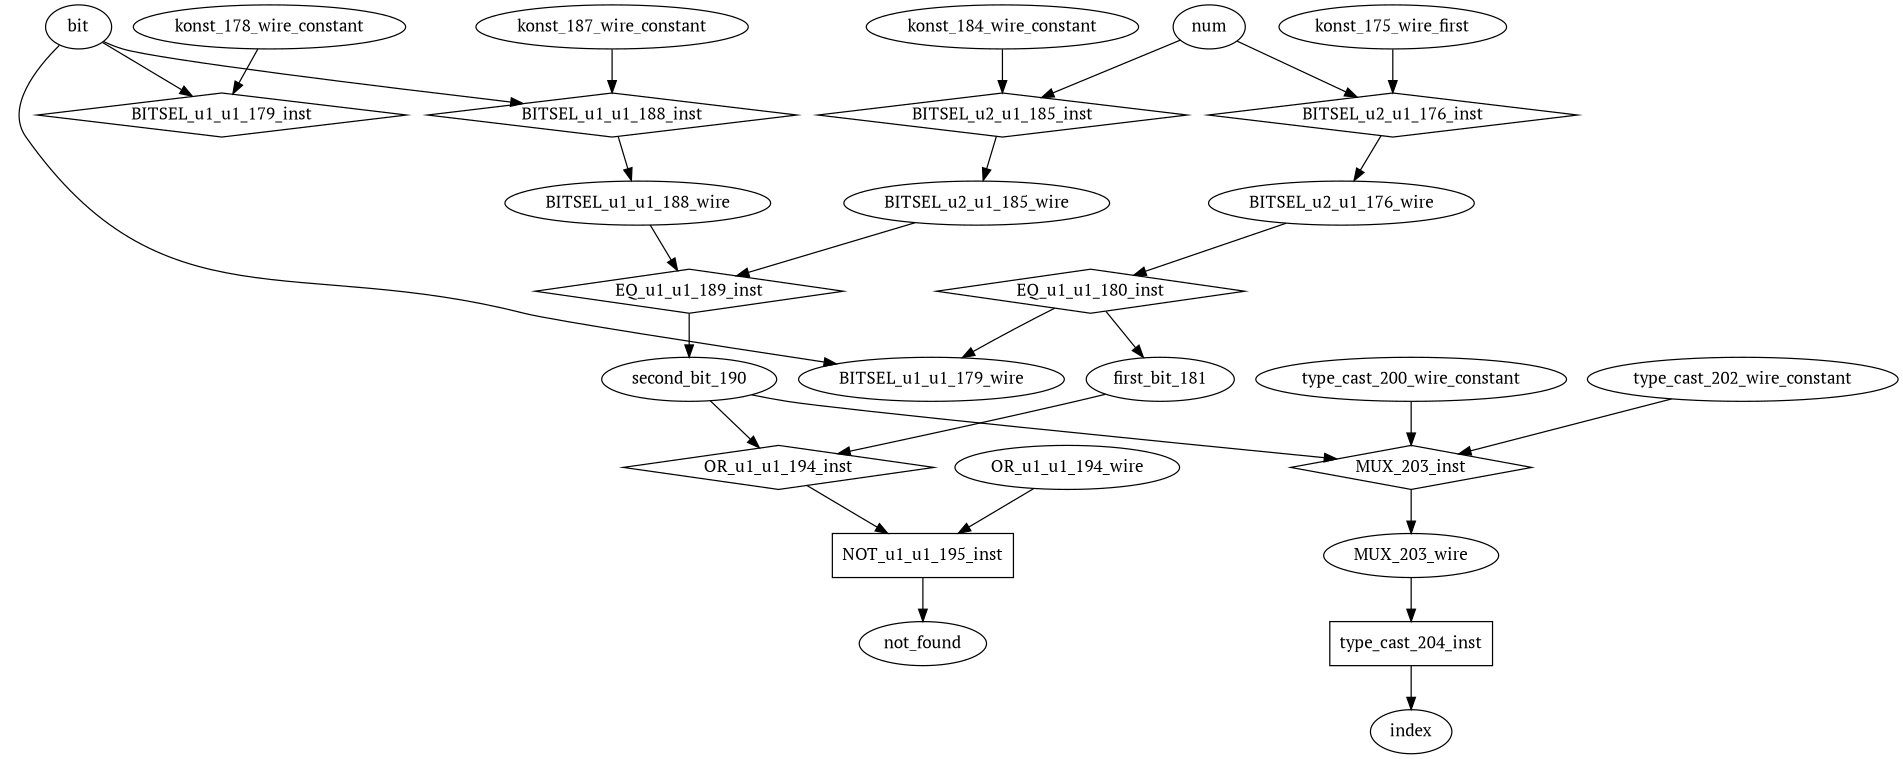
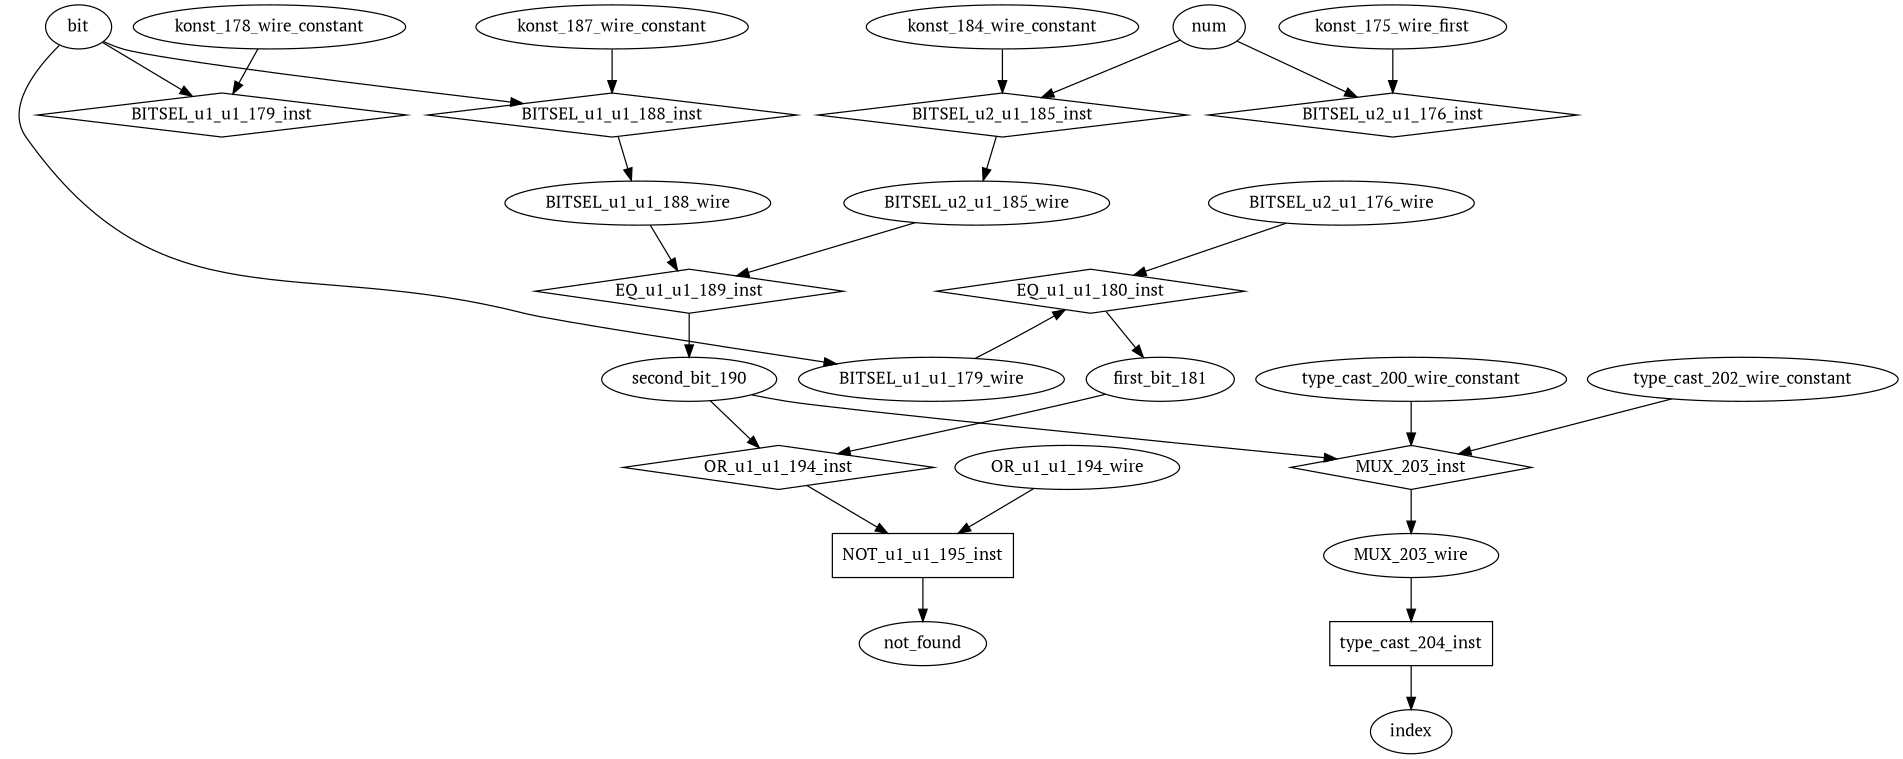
  digraph {
    fontname="PT Serif"
    node [fontname="PT Serif" shape=ellipse]
    edge [fontname="PT Serif"]
    EQ_u1_u1_180_inst [shape=diamond]
    BITSEL_u1_u1_179_wire
    first_bit_181
    EQ_u1_u1_189_inst [shape=diamond]
    BITSEL_u1_u1_188_wire
    second_bit_190
    BITSEL_u2_u1_176_wire
    BITSEL_u2_u1_185_wire
    type_cast_204_inst [shape=rectangle]
    MUX_203_wire
    index [shape=""]
    NOT_u1_u1_195_inst [shape=rectangle]
    OR_u1_u1_194_wire
    not_found [shape=""]
    OR_u1_u1_194_inst [shape=diamond]
    n16 [label=konst_175_wire_first]
    BITSEL_u2_u1_176_inst [shape=diamond]
    BITSEL_u1_u1_179_inst [shape=diamond]
    konst_178_wire_constant
    BITSEL_u2_u1_185_inst [shape=diamond]
    konst_184_wire_constant
    BITSEL_u1_u1_188_inst [shape=diamond]
    konst_187_wire_constant
    MUX_203_inst [shape=diamond]
    type_cast_200_wire_constant
    type_cast_202_wire_constant
    bit [shape=""]
    num [shape=""]
    EQ_u1_u1_180_inst -> first_bit_181
-   EQ_u1_u1_180_inst -> BITSEL_u1_u1_179_wire
+   BITSEL_u1_u1_179_wire -> EQ_u1_u1_180_inst
    first_bit_181 -> OR_u1_u1_194_inst
    EQ_u1_u1_189_inst -> second_bit_190
    BITSEL_u1_u1_188_wire -> EQ_u1_u1_189_inst
    second_bit_190 -> OR_u1_u1_194_inst
    second_bit_190 -> MUX_203_inst
    BITSEL_u2_u1_176_wire -> EQ_u1_u1_180_inst
    BITSEL_u2_u1_185_wire -> EQ_u1_u1_189_inst
    type_cast_204_inst -> index
    MUX_203_wire -> type_cast_204_inst
    NOT_u1_u1_195_inst -> not_found
    OR_u1_u1_194_wire -> NOT_u1_u1_195_inst
    OR_u1_u1_194_inst -> NOT_u1_u1_195_inst
    n16 -> BITSEL_u2_u1_176_inst
-   BITSEL_u2_u1_176_inst -> BITSEL_u2_u1_176_wire
    konst_178_wire_constant -> BITSEL_u1_u1_179_inst
    BITSEL_u2_u1_185_inst -> BITSEL_u2_u1_185_wire
    konst_184_wire_constant -> BITSEL_u2_u1_185_inst
    BITSEL_u1_u1_188_inst -> BITSEL_u1_u1_188_wire
    konst_187_wire_constant -> BITSEL_u1_u1_188_inst
    MUX_203_inst -> MUX_203_wire
    type_cast_200_wire_constant -> MUX_203_inst
    type_cast_202_wire_constant -> MUX_203_inst
    bit -> BITSEL_u1_u1_179_wire
    bit -> BITSEL_u1_u1_179_inst
    bit -> BITSEL_u1_u1_188_inst
    num -> BITSEL_u2_u1_176_inst
    num -> BITSEL_u2_u1_185_inst
  }
